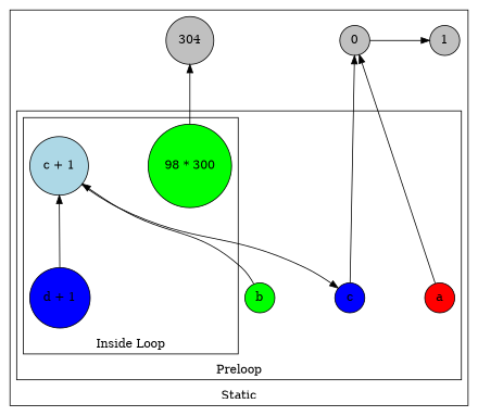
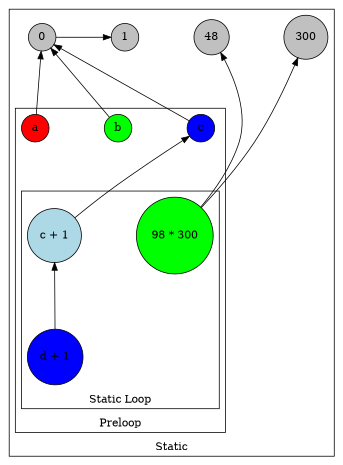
  digraph {
    newrank=true
    nodesep=1
    rankdir=BT
    ranksep=1
    node [fillcolor=grey shape=circle style=filled]
    n1 [label=0]
    n2 [label=1]
-   n4 [label=304]
+   n3 [label=48]
+   n4 [label=300]
    n5 [fillcolor=green label=b]
    n6 [fillcolor=red label=a]
    n7 [fillcolor=blue label=c]
    n8 [fillcolor=green label="98 * 300"]
    n9 [fillcolor=lightblue label="c + 1"]
    n10 [fillcolor=blue label="d + 1"]
    subgraph sub_1 {
      rank=same
      n1
      n2
+     n3
      n4
    }
    subgraph sub_2 {
      rank=same
      n5
      n6
      n7
    }
    subgraph sub_3 {
      rank=same
      n8
      n9
    }
    subgraph cluster_4 {
      label=Static
      n1
      n2
+     n3
      n4
      subgraph cluster_5 {
        label=Preloop
        n5
        n6
        n7
        subgraph cluster_6 {
-         label="Inside Loop"
+         label="Static Loop"
          n8
          n9
          n10
        }
      }
    }
    n1 -> n2
-   n5 -> n9
+   n5 -> n1
    n6 -> n1
    n7 -> n1
+   n8 -> n3
    n8 -> n4
    n9 -> n7
    n10 -> n9
  }
